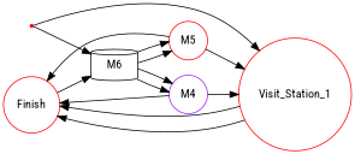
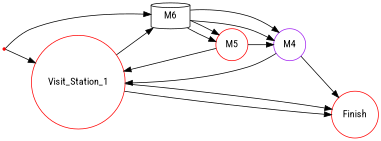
  digraph {
    fontname="Roboto Condensed"
    rankdir=LR
    node [color=red fontname="Roboto Condensed" shape=circle]
    edge [fontname="Roboto Condensed"]
    n1 [label=Finish]
    n2 [label=Start shape=point]
    n3 [color=black label=M6 shape=cylinder]
    n4 [label=Visit_Station_1]
    n5 [color=purple label=M4]
    n6 [label=M5]
    n2 -> n3
    n2 -> n4
    n3 -> n5
    n3 -> n5
    n3 -> n6
    n3 -> n6
    n4 -> n1
    n4 -> n1
-   n1 -> n3
+   n4 -> n3
    n5 -> n1
    n5 -> n4
-   n6 -> n1
+   n6 -> n5
    n6 -> n4
  }
